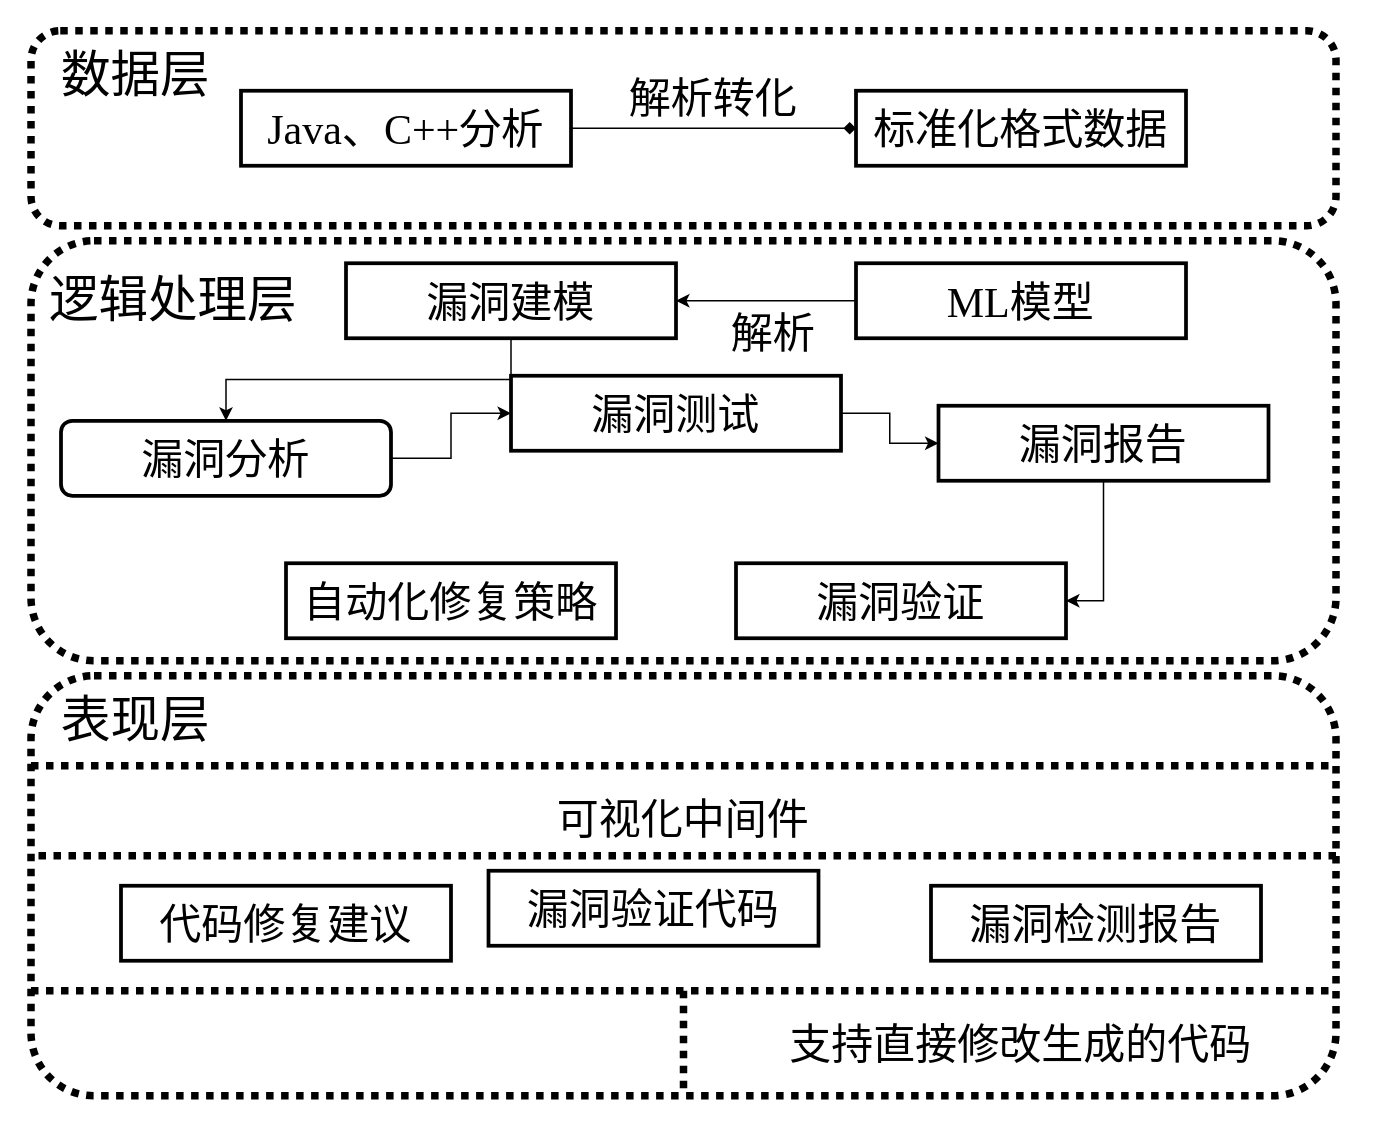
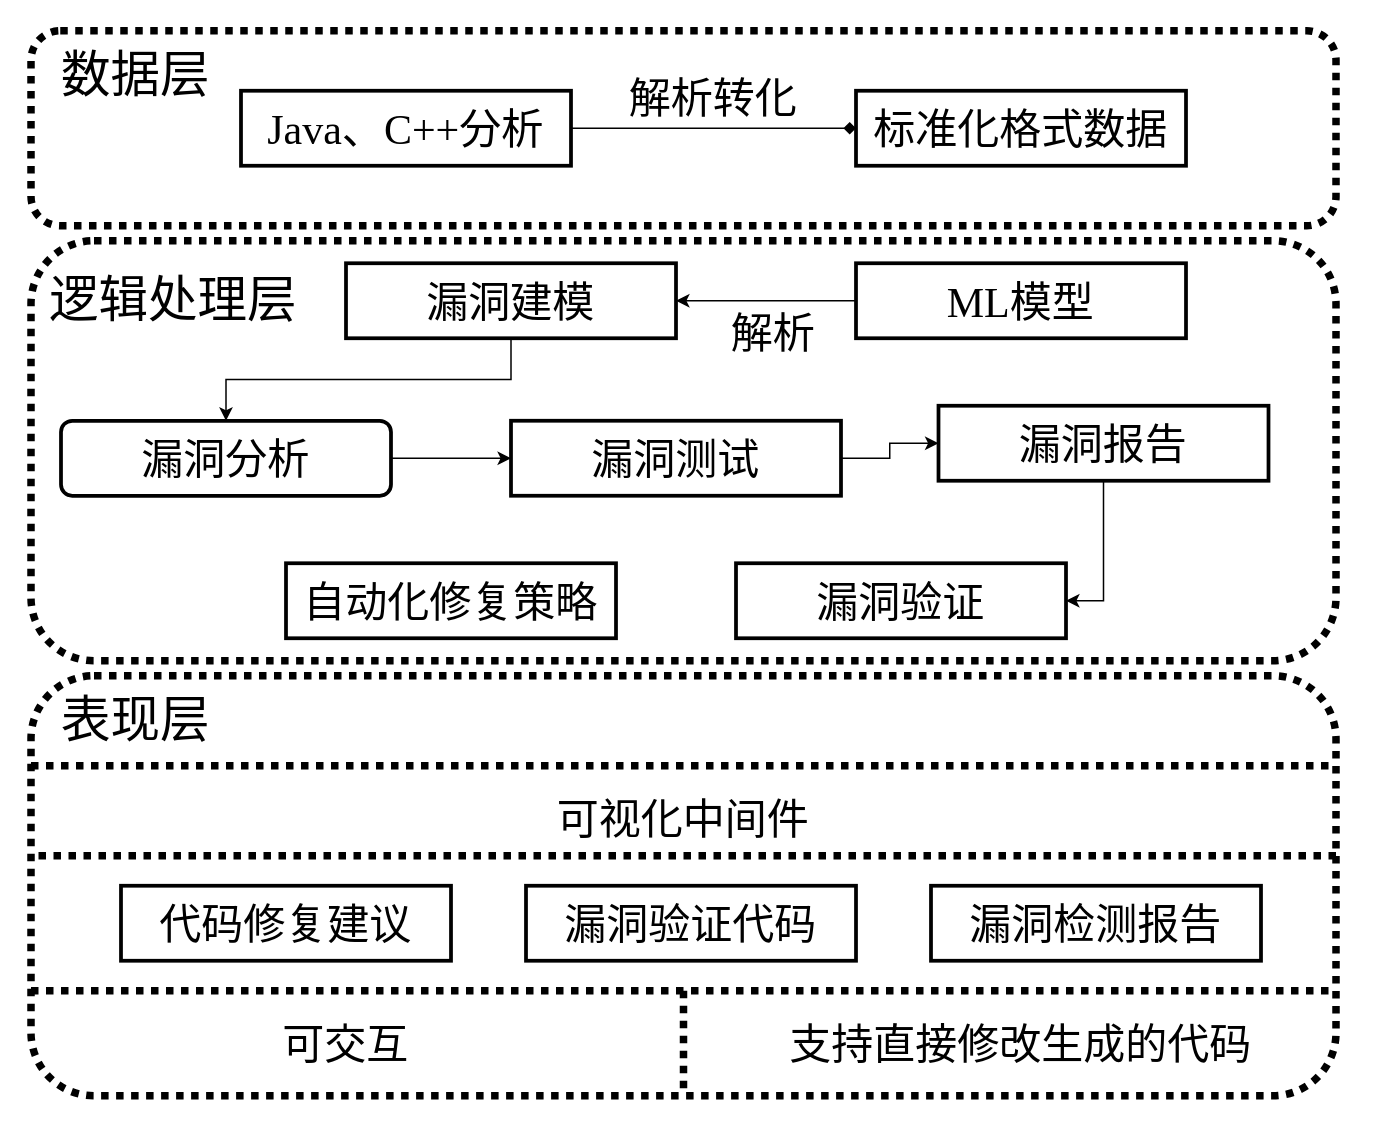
  <mxCell id="0" />
  <mxCell id="1" parent="0" />
  <mxCell id="2" value="" style="rounded=1;whiteSpace=wrap;html=1;fillColor=none;strokeWidth=5;dashed=1;dashPattern=1 1;fontFamily=宋体;" vertex="1" parent="1"><mxGeometry x="20" y="20" width="870" height="130" as="geometry" /></mxCell>
  <mxCell id="3" value="数据层" style="text;html=1;align=center;verticalAlign=middle;whiteSpace=wrap;rounded=0;fontFamily=宋体;fontSize=33;" vertex="1" parent="1"><mxGeometry x="30" y="40" width="120" height="20" as="geometry" /></mxCell>
  <mxCell id="4" style="edgeStyle=orthogonalEdgeStyle;rounded=0;orthogonalLoop=1;jettySize=auto;html=1;entryX=0;entryY=0.5;entryDx=0;entryDy=0;fontFamily=宋体;endArrow=diamond;" edge="1" parent="1" source="5" target="6"><mxGeometry relative="1" as="geometry" /></mxCell>
  <mxCell id="5" value="&lt;span style=&quot;font-size: 28px;&quot;&gt;&lt;font face=&quot;Times New Roman&quot;&gt;Java&lt;/font&gt;、&lt;font face=&quot;Times New Roman&quot;&gt;C++&lt;/font&gt;分析&lt;/span&gt;" style="rounded=0;whiteSpace=wrap;html=1;fillColor=none;strokeWidth=2.5;fontFamily=宋体;fontSize=33;" vertex="1" parent="1"><mxGeometry x="160" y="60" width="220" height="50" as="geometry" /></mxCell>
  <mxCell id="6" value="&lt;span style=&quot;font-size: 28px;&quot;&gt;标准化格式数据&lt;/span&gt;" style="rounded=0;whiteSpace=wrap;html=1;fillColor=none;strokeWidth=2.5;fontFamily=宋体;fontSize=33;" vertex="1" parent="1"><mxGeometry x="570" y="60" width="220" height="50" as="geometry" /></mxCell>
  <mxCell id="7" value="解析转化" style="text;html=1;align=center;verticalAlign=middle;whiteSpace=wrap;rounded=0;fontFamily=宋体;fontSize=28;" vertex="1" parent="1"><mxGeometry x="390" y="55" width="170" height="20" as="geometry" /></mxCell>
  <mxCell id="8" value="" style="rounded=1;whiteSpace=wrap;html=1;fillColor=none;strokeWidth=5;dashed=1;dashPattern=1 1;fontFamily=宋体;" vertex="1" parent="1"><mxGeometry x="20" y="450" width="870" height="280" as="geometry" /></mxCell>
  <mxCell id="9" value="" style="group;fontFamily=宋体;" vertex="1" connectable="0" parent="1"><mxGeometry x="20" y="160" width="870" height="280" as="geometry" /></mxCell>
  <mxCell id="10" value="" style="rounded=1;whiteSpace=wrap;html=1;fillColor=none;strokeWidth=5;dashed=1;dashPattern=1 1;fontFamily=宋体;" vertex="1" parent="9"><mxGeometry width="870" height="280" as="geometry" /></mxCell>
  <mxCell id="11" value="逻辑处理层" style="text;html=1;align=center;verticalAlign=middle;whiteSpace=wrap;rounded=0;fontFamily=宋体;fontSize=33;" vertex="1" parent="9"><mxGeometry x="10" y="30" width="170" height="20" as="geometry" /></mxCell>
  <mxCell id="12" style="edgeStyle=orthogonalEdgeStyle;rounded=0;orthogonalLoop=1;jettySize=auto;html=1;entryX=1;entryY=0.5;entryDx=0;entryDy=0;fontFamily=宋体;" edge="1" parent="9" source="13" target="15"><mxGeometry relative="1" as="geometry" /></mxCell>
  <mxCell id="13" value="&lt;span style=&quot;font-size: 28px;&quot;&gt;&lt;font face=&quot;Times New Roman&quot;&gt;ML&lt;/font&gt;模型&lt;/span&gt;" style="rounded=0;whiteSpace=wrap;html=1;fillColor=none;strokeWidth=2.5;fontFamily=宋体;fontSize=33;" vertex="1" parent="9"><mxGeometry x="550" y="15" width="220" height="50" as="geometry" /></mxCell>
  <mxCell id="14" style="edgeStyle=orthogonalEdgeStyle;rounded=0;orthogonalLoop=1;jettySize=auto;html=1;entryX=0.5;entryY=0;entryDx=0;entryDy=0;fontFamily=宋体;" edge="1" parent="9" source="15" target="17"><mxGeometry relative="1" as="geometry" /></mxCell>
  <mxCell id="15" value="&lt;span style=&quot;font-size: 28px;&quot;&gt;漏洞建模&lt;/span&gt;" style="rounded=0;whiteSpace=wrap;html=1;fillColor=none;strokeWidth=2.5;fontFamily=宋体;fontSize=33;" vertex="1" parent="9"><mxGeometry x="210" y="15" width="220" height="50" as="geometry" /></mxCell>
  <mxCell id="16" style="edgeStyle=orthogonalEdgeStyle;rounded=0;orthogonalLoop=1;jettySize=auto;html=1;entryX=0;entryY=0.5;entryDx=0;entryDy=0;fontFamily=宋体;" edge="1" parent="9" source="17" target="19"><mxGeometry relative="1" as="geometry" /></mxCell>
  <mxCell id="17" value="&lt;span style=&quot;font-size: 28px;&quot;&gt;漏洞分析&lt;/span&gt;" style="whiteSpace=wrap;html=1;fillColor=none;strokeWidth=2.5;fontFamily=宋体;fontSize=33;rounded=1;" vertex="1" parent="9"><mxGeometry x="20" y="120" width="220" height="50" as="geometry" /></mxCell>
  <mxCell id="18" value="" style="edgeStyle=orthogonalEdgeStyle;rounded=0;orthogonalLoop=1;jettySize=auto;html=1;fontFamily=宋体;" edge="1" parent="9" source="19" target="21"><mxGeometry relative="1" as="geometry" /></mxCell>
- <mxCell id="19" value="&lt;span style=&quot;font-size: 28px;&quot;&gt;漏洞测试&lt;/span&gt;" style="rounded=0;whiteSpace=wrap;html=1;fillColor=none;strokeWidth=2.5;fontFamily=宋体;fontSize=33;" vertex="1" parent="9"><mxGeometry x="320" y="90" width="220" height="50" as="geometry" /></mxCell>
+ <mxCell id="19" value="&lt;span style=&quot;font-size: 28px;&quot;&gt;漏洞测试&lt;/span&gt;" style="rounded=0;whiteSpace=wrap;html=1;fillColor=none;strokeWidth=2.5;fontFamily=宋体;fontSize=33;" vertex="1" parent="9"><mxGeometry x="320" y="120" width="220" height="50" as="geometry" /></mxCell>
  <mxCell id="20" style="edgeStyle=orthogonalEdgeStyle;rounded=0;orthogonalLoop=1;jettySize=auto;html=1;entryX=1;entryY=0.5;entryDx=0;entryDy=0;fontFamily=宋体;" edge="1" parent="9" source="21" target="22"><mxGeometry relative="1" as="geometry" /></mxCell>
  <mxCell id="21" value="&lt;span style=&quot;font-size: 28px;&quot;&gt;漏洞报告&lt;/span&gt;" style="rounded=0;whiteSpace=wrap;html=1;fillColor=none;strokeWidth=2.5;fontFamily=宋体;fontSize=33;" vertex="1" parent="9"><mxGeometry x="605" y="110" width="220" height="50" as="geometry" /></mxCell>
  <mxCell id="22" value="&lt;span style=&quot;font-size: 28px;&quot;&gt;漏洞验证&lt;/span&gt;" style="rounded=0;whiteSpace=wrap;html=1;fillColor=none;strokeWidth=2.5;fontFamily=宋体;fontSize=33;" vertex="1" parent="9"><mxGeometry x="470" y="215" width="220" height="50" as="geometry" /></mxCell>
  <mxCell id="23" value="&lt;span style=&quot;font-size: 28px;&quot;&gt;自动化修复策略&lt;/span&gt;" style="rounded=0;whiteSpace=wrap;html=1;fillColor=none;strokeWidth=2.5;fontFamily=宋体;fontSize=33;" vertex="1" parent="9"><mxGeometry x="170" y="215" width="220" height="50" as="geometry" /></mxCell>
  <mxCell id="24" value="解析" style="text;html=1;align=center;verticalAlign=middle;whiteSpace=wrap;rounded=0;fontFamily=宋体;fontSize=28;" vertex="1" parent="9"><mxGeometry x="410" y="52" width="170" height="20" as="geometry" /></mxCell>
  <mxCell id="25" style="edgeStyle=orthogonalEdgeStyle;rounded=0;orthogonalLoop=1;jettySize=auto;html=1;exitX=0.5;exitY=1;exitDx=0;exitDy=0;fontFamily=宋体;" edge="1" parent="9" source="10" target="10"><mxGeometry relative="1" as="geometry" /></mxCell>
  <mxCell id="26" value="表现层" style="text;html=1;align=center;verticalAlign=middle;whiteSpace=wrap;rounded=0;fontFamily=宋体;fontSize=33;" vertex="1" parent="1"><mxGeometry x="30" y="470" width="120" height="20" as="geometry" /></mxCell>
  <mxCell id="27" value="&lt;span style=&quot;font-size: 28px;&quot;&gt;漏洞检测报告&lt;/span&gt;" style="rounded=0;whiteSpace=wrap;html=1;fillColor=none;strokeWidth=2.5;fontFamily=宋体;fontSize=33;" vertex="1" parent="1"><mxGeometry x="620" y="590" width="220" height="50" as="geometry" /></mxCell>
- <mxCell id="28" value="&lt;span style=&quot;font-size: 28px;&quot;&gt;漏洞验证代码&lt;/span&gt;" style="rounded=0;whiteSpace=wrap;html=1;fillColor=none;strokeWidth=2.5;fontFamily=宋体;fontSize=33;" vertex="1" parent="1"><mxGeometry x="325" y="580" width="220" height="50" as="geometry" /></mxCell>
+ <mxCell id="28" value="&lt;span style=&quot;font-size: 28px;&quot;&gt;漏洞验证代码&lt;/span&gt;" style="rounded=0;whiteSpace=wrap;html=1;fillColor=none;strokeWidth=2.5;fontFamily=宋体;fontSize=33;" vertex="1" parent="1"><mxGeometry x="350" y="590" width="220" height="50" as="geometry" /></mxCell>
  <mxCell id="29" value="&lt;span style=&quot;font-size: 28px;&quot;&gt;代码修复建议&lt;/span&gt;" style="rounded=0;whiteSpace=wrap;html=1;fillColor=none;strokeWidth=2.5;fontFamily=宋体;fontSize=33;" vertex="1" parent="1"><mxGeometry x="80" y="590" width="220" height="50" as="geometry" /></mxCell>
  <mxCell id="30" style="edgeStyle=orthogonalEdgeStyle;rounded=0;orthogonalLoop=1;jettySize=auto;html=1;exitX=0;exitY=0.75;exitDx=0;exitDy=0;entryX=1;entryY=0.75;entryDx=0;entryDy=0;strokeWidth=5;endArrow=none;endFill=0;dashed=1;dashPattern=1 1;fontFamily=宋体;" edge="1" parent="1" source="8" target="8"><mxGeometry relative="1" as="geometry"><Array as="points"><mxPoint x="455" y="660" /><mxPoint x="455" y="660" /></Array></mxGeometry></mxCell>
  <mxCell id="31" style="edgeStyle=orthogonalEdgeStyle;rounded=0;orthogonalLoop=1;jettySize=auto;html=1;entryX=0.5;entryY=1;entryDx=0;entryDy=0;strokeWidth=5;endArrow=none;endFill=0;dashed=1;dashPattern=1 1;fontFamily=宋体;" edge="1" parent="1" target="8"><mxGeometry relative="1" as="geometry"><mxPoint x="455" y="660" as="sourcePoint" /><mxPoint x="900" y="670" as="targetPoint" /><Array as="points"><mxPoint x="455" y="700" /><mxPoint x="455" y="700" /></Array></mxGeometry></mxCell>
+ <mxCell id="32" value="&lt;span style=&quot;font-size: 28px;&quot;&gt;可交互&lt;/span&gt;" style="rounded=0;whiteSpace=wrap;html=1;fillColor=none;strokeWidth=2.5;fontFamily=宋体;fontSize=33;strokeColor=none;" vertex="1" parent="1"><mxGeometry x="120" y="670" width="220" height="50" as="geometry" /></mxCell>
  <mxCell id="33" value="&lt;span style=&quot;font-size: 28px;&quot;&gt;支持直接修改生成的代码&lt;/span&gt;" style="rounded=0;whiteSpace=wrap;html=1;fillColor=none;strokeWidth=2.5;fontFamily=宋体;fontSize=33;strokeColor=none;" vertex="1" parent="1"><mxGeometry x="520" y="670" width="320" height="50" as="geometry" /></mxCell>
  <mxCell id="34" style="edgeStyle=orthogonalEdgeStyle;rounded=0;orthogonalLoop=1;jettySize=auto;html=1;exitX=0;exitY=0.75;exitDx=0;exitDy=0;entryX=1;entryY=0.75;entryDx=0;entryDy=0;strokeWidth=5;endArrow=none;endFill=0;dashed=1;dashPattern=1 1;fontFamily=宋体;" edge="1" parent="1"><mxGeometry relative="1" as="geometry"><mxPoint x="20" y="510" as="sourcePoint" /><mxPoint x="890" y="510" as="targetPoint" /><Array as="points"><mxPoint x="455" y="510" /><mxPoint x="455" y="510" /></Array></mxGeometry></mxCell>
  <mxCell id="35" style="edgeStyle=orthogonalEdgeStyle;rounded=0;orthogonalLoop=1;jettySize=auto;html=1;exitX=0;exitY=0.75;exitDx=0;exitDy=0;entryX=1;entryY=0.75;entryDx=0;entryDy=0;strokeWidth=5;endArrow=none;endFill=0;dashed=1;dashPattern=1 1;fontFamily=宋体;" edge="1" parent="1"><mxGeometry relative="1" as="geometry"><mxPoint x="25" y="570" as="sourcePoint" /><mxPoint x="895" y="570" as="targetPoint" /><Array as="points"><mxPoint x="460" y="570" /><mxPoint x="460" y="570" /></Array></mxGeometry></mxCell>
  <mxCell id="36" value="&lt;span style=&quot;font-size: 28px;&quot;&gt;可视化中间件&lt;/span&gt;" style="rounded=0;whiteSpace=wrap;html=1;fillColor=none;strokeWidth=2.5;fontFamily=宋体;fontSize=33;strokeColor=none;" vertex="1" parent="1"><mxGeometry x="345" y="520" width="220" height="50" as="geometry" /></mxCell>
